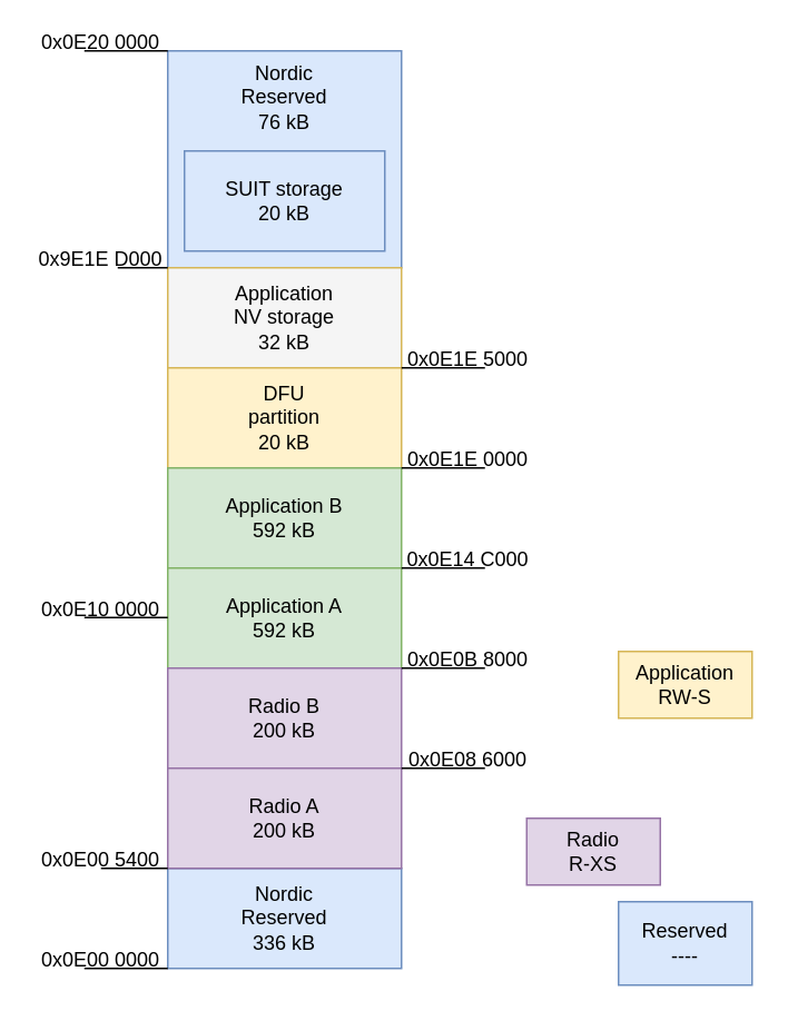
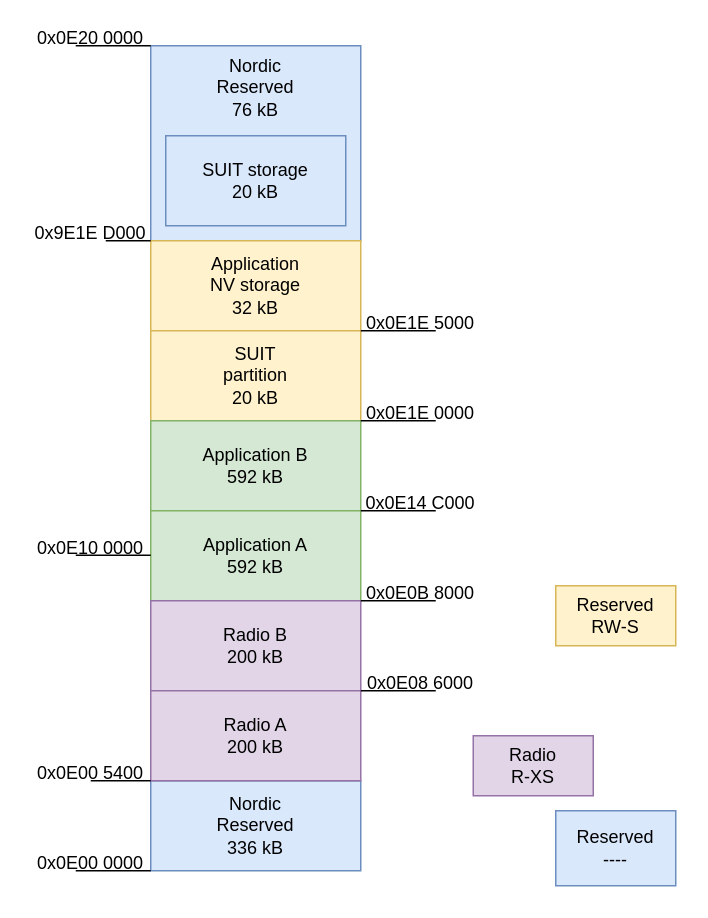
  <mxCell id="0" />
  <mxCell id="1" parent="0" />
  <mxCell id="2" value="Nordic&lt;br&gt;Reserved&lt;br&gt;76 kB" style="rounded=0;whiteSpace=wrap;html=1;imageVerticalAlign=top;verticalAlign=top;fillColor=#dae8fc;strokeColor=#6c8ebf;" parent="1" vertex="1"><mxGeometry x="100" y="30" width="140" height="130" as="geometry" /></mxCell>
  <mxCell id="3" value="SUIT storage&lt;br&gt;20 kB" style="rounded=0;whiteSpace=wrap;html=1;fillColor=#dae8fc;gradientDirection=east;strokeColor=#6c8ebf;" parent="1" vertex="1"><mxGeometry x="110" y="90" width="120" height="60" as="geometry" /></mxCell>
- <mxCell id="4" value="Application&lt;br&gt;NV storage&lt;br&gt;32 kB" style="rounded=0;whiteSpace=wrap;html=1;fillColor=#f5f5f5;strokeColor=#d6b656;" parent="1" vertex="1"><mxGeometry x="100" y="160" width="140" height="60" as="geometry" /></mxCell>
- <mxCell id="5" value="DFU &lt;br&gt;partition&lt;br&gt;20 kB" style="rounded=0;whiteSpace=wrap;html=1;fillColor=#fff2cc;strokeColor=#d6b656;" parent="1" vertex="1"><mxGeometry x="100" y="220" width="140" height="60" as="geometry" /></mxCell>
+ <mxCell id="4" value="Application&lt;br&gt;NV storage&lt;br&gt;32 kB" style="rounded=0;whiteSpace=wrap;html=1;fillColor=#fff2cc;strokeColor=#d6b656;" parent="1" vertex="1"><mxGeometry x="100" y="160" width="140" height="60" as="geometry" /></mxCell>
+ <mxCell id="5" value="SUIT &lt;br&gt;partition&lt;br&gt;20 kB" style="rounded=0;whiteSpace=wrap;html=1;fillColor=#fff2cc;strokeColor=#d6b656;" parent="1" vertex="1"><mxGeometry x="100" y="220" width="140" height="60" as="geometry" /></mxCell>
  <mxCell id="6" value="Nordic&lt;br&gt;Reserved&lt;br&gt;336 kB" style="rounded=0;whiteSpace=wrap;html=1;fillColor=#dae8fc;strokeColor=#6c8ebf;" parent="1" vertex="1"><mxGeometry x="100" y="520" width="140" height="60" as="geometry" /></mxCell>
  <mxCell id="7" value="Application B&lt;br&gt;592 kB" style="rounded=0;whiteSpace=wrap;html=1;fillColor=#d5e8d4;strokeColor=#82b366;" parent="1" vertex="1"><mxGeometry x="100" y="280" width="140" height="60" as="geometry" /></mxCell>
  <mxCell id="8" value="Application A&lt;br&gt;592 kB" style="rounded=0;whiteSpace=wrap;html=1;fillColor=#d5e8d4;strokeColor=#82b366;" parent="1" vertex="1"><mxGeometry x="100" y="340" width="140" height="60" as="geometry" /></mxCell>
  <mxCell id="9" value="Radio B&lt;br&gt;200 kB" style="rounded=0;whiteSpace=wrap;html=1;fillColor=#e1d5e7;strokeColor=#9673a6;" parent="1" vertex="1"><mxGeometry x="100" y="400" width="140" height="60" as="geometry" /></mxCell>
  <mxCell id="10" value="Radio A&lt;br&gt;200 kB" style="rounded=0;whiteSpace=wrap;html=1;fillColor=#e1d5e7;strokeColor=#9673a6;" parent="1" vertex="1"><mxGeometry x="100" y="460" width="140" height="60" as="geometry" /></mxCell>
  <mxCell id="11" value="0x0E00 0000" style="text;html=1;align=center;verticalAlign=middle;whiteSpace=wrap;rounded=0;" parent="1" vertex="1"><mxGeometry x="20" y="570" width="80" height="10" as="geometry" /></mxCell>
  <mxCell id="12" value="0x0E20 0000" style="text;html=1;align=center;verticalAlign=middle;whiteSpace=wrap;rounded=0;" parent="1" vertex="1"><mxGeometry x="20" y="20" width="80" height="10" as="geometry" /></mxCell>
  <mxCell id="13" value="0x9E1E D000" style="text;html=1;align=center;verticalAlign=middle;whiteSpace=wrap;rounded=0;" parent="1" vertex="1"><mxGeometry x="20" y="150" width="80" height="10" as="geometry" /></mxCell>
  <mxCell id="14" value="0x0E00 5400" style="text;html=1;align=center;verticalAlign=middle;whiteSpace=wrap;rounded=0;" parent="1" vertex="1"><mxGeometry x="20" y="510" width="80" height="10" as="geometry" /></mxCell>
  <mxCell id="15" value="0x0E1E 0000" style="text;html=1;align=center;verticalAlign=middle;whiteSpace=wrap;rounded=0;" parent="1" vertex="1"><mxGeometry x="240" y="270" width="80" height="10" as="geometry" /></mxCell>
  <mxCell id="16" value="0x0E14 C000" style="text;html=1;align=center;verticalAlign=middle;whiteSpace=wrap;rounded=0;" parent="1" vertex="1"><mxGeometry x="240" y="330" width="80" height="10" as="geometry" /></mxCell>
  <mxCell id="17" value="0x0E0B 8000" style="text;html=1;align=center;verticalAlign=middle;whiteSpace=wrap;rounded=0;" parent="1" vertex="1"><mxGeometry x="240" y="390" width="80" height="10" as="geometry" /></mxCell>
  <mxCell id="18" value="0x0E08 6000" style="text;html=1;align=center;verticalAlign=middle;whiteSpace=wrap;rounded=0;" parent="1" vertex="1"><mxGeometry x="240" y="450" width="80" height="10" as="geometry" /></mxCell>
  <mxCell id="19" value="0x0E1E 5000" style="text;html=1;align=center;verticalAlign=middle;whiteSpace=wrap;rounded=0;" parent="1" vertex="1"><mxGeometry x="240" y="210" width="80" height="10" as="geometry" /></mxCell>
  <mxCell id="20" value="" style="endArrow=none;html=1;rounded=0;" parent="1" edge="1"><mxGeometry width="50" height="50" relative="1" as="geometry"><mxPoint x="50" y="30" as="sourcePoint" /><mxPoint x="100" y="30" as="targetPoint" /></mxGeometry></mxCell>
  <mxCell id="21" value="" style="endArrow=none;html=1;rounded=0;" parent="1" edge="1"><mxGeometry width="50" height="50" relative="1" as="geometry"><mxPoint x="50" y="580" as="sourcePoint" /><mxPoint x="100" y="580" as="targetPoint" /></mxGeometry></mxCell>
  <mxCell id="22" value="" style="endArrow=none;html=1;rounded=0;" parent="1" edge="1"><mxGeometry width="50" height="50" relative="1" as="geometry"><mxPoint x="50" y="369.71" as="sourcePoint" /><mxPoint x="100" y="369.71" as="targetPoint" /></mxGeometry></mxCell>
  <mxCell id="23" value="0x0E10 0000" style="text;html=1;align=center;verticalAlign=middle;whiteSpace=wrap;rounded=0;" parent="1" vertex="1"><mxGeometry x="20" y="360" width="80" height="10" as="geometry" /></mxCell>
  <mxCell id="24" value="" style="endArrow=none;html=1;rounded=0;" parent="1" edge="1"><mxGeometry width="50" height="50" relative="1" as="geometry"><mxPoint x="70" y="160" as="sourcePoint" /><mxPoint x="100" y="160" as="targetPoint" /></mxGeometry></mxCell>
  <mxCell id="25" value="" style="endArrow=none;html=1;rounded=0;entryX=0;entryY=0;entryDx=0;entryDy=0;" parent="1" target="6" edge="1"><mxGeometry width="50" height="50" relative="1" as="geometry"><mxPoint x="60" y="520" as="sourcePoint" /><mxPoint x="110" y="520" as="targetPoint" /></mxGeometry></mxCell>
  <mxCell id="26" value="" style="endArrow=none;html=1;rounded=0;" parent="1" edge="1"><mxGeometry width="50" height="50" relative="1" as="geometry"><mxPoint x="240" y="220" as="sourcePoint" /><mxPoint x="290" y="220" as="targetPoint" /></mxGeometry></mxCell>
  <mxCell id="27" value="" style="endArrow=none;html=1;rounded=0;" parent="1" edge="1"><mxGeometry width="50" height="50" relative="1" as="geometry"><mxPoint x="240" y="280" as="sourcePoint" /><mxPoint x="290" y="280" as="targetPoint" /></mxGeometry></mxCell>
  <mxCell id="28" value="" style="endArrow=none;html=1;rounded=0;" parent="1" edge="1"><mxGeometry width="50" height="50" relative="1" as="geometry"><mxPoint x="240" y="340" as="sourcePoint" /><mxPoint x="290" y="340" as="targetPoint" /></mxGeometry></mxCell>
  <mxCell id="29" value="" style="endArrow=none;html=1;rounded=0;" parent="1" edge="1"><mxGeometry width="50" height="50" relative="1" as="geometry"><mxPoint x="240" y="400" as="sourcePoint" /><mxPoint x="290" y="400" as="targetPoint" /></mxGeometry></mxCell>
  <mxCell id="30" value="" style="endArrow=none;html=1;rounded=0;" parent="1" edge="1"><mxGeometry width="50" height="50" relative="1" as="geometry"><mxPoint x="240" y="460" as="sourcePoint" /><mxPoint x="290" y="460" as="targetPoint" /></mxGeometry></mxCell>
- <mxCell id="31" value="Application&lt;br&gt;RW-S" style="rounded=0;whiteSpace=wrap;html=1;fillColor=#fff2cc;strokeColor=#d6b656;" parent="1" vertex="1"><mxGeometry x="370" y="390" width="80" height="40" as="geometry" /></mxCell>
+ <mxCell id="31" value="Reserved&lt;br&gt;RW-S" style="rounded=0;whiteSpace=wrap;html=1;fillColor=#fff2cc;strokeColor=#d6b656;" parent="1" vertex="1"><mxGeometry x="370" y="390" width="80" height="40" as="geometry" /></mxCell>
  <mxCell id="32" value="Radio&lt;br&gt;R-XS" style="rounded=0;whiteSpace=wrap;html=1;fillColor=#e1d5e7;strokeColor=#9673a6;" parent="1" vertex="1"><mxGeometry x="315" y="490" width="80" height="40" as="geometry" /></mxCell>
  <mxCell id="33" value="Reserved&lt;br&gt;----" style="rounded=0;whiteSpace=wrap;html=1;fillColor=#dae8fc;strokeColor=#6c8ebf;" parent="1" vertex="1"><mxGeometry x="370" y="540" width="80" height="50" as="geometry" /></mxCell>
